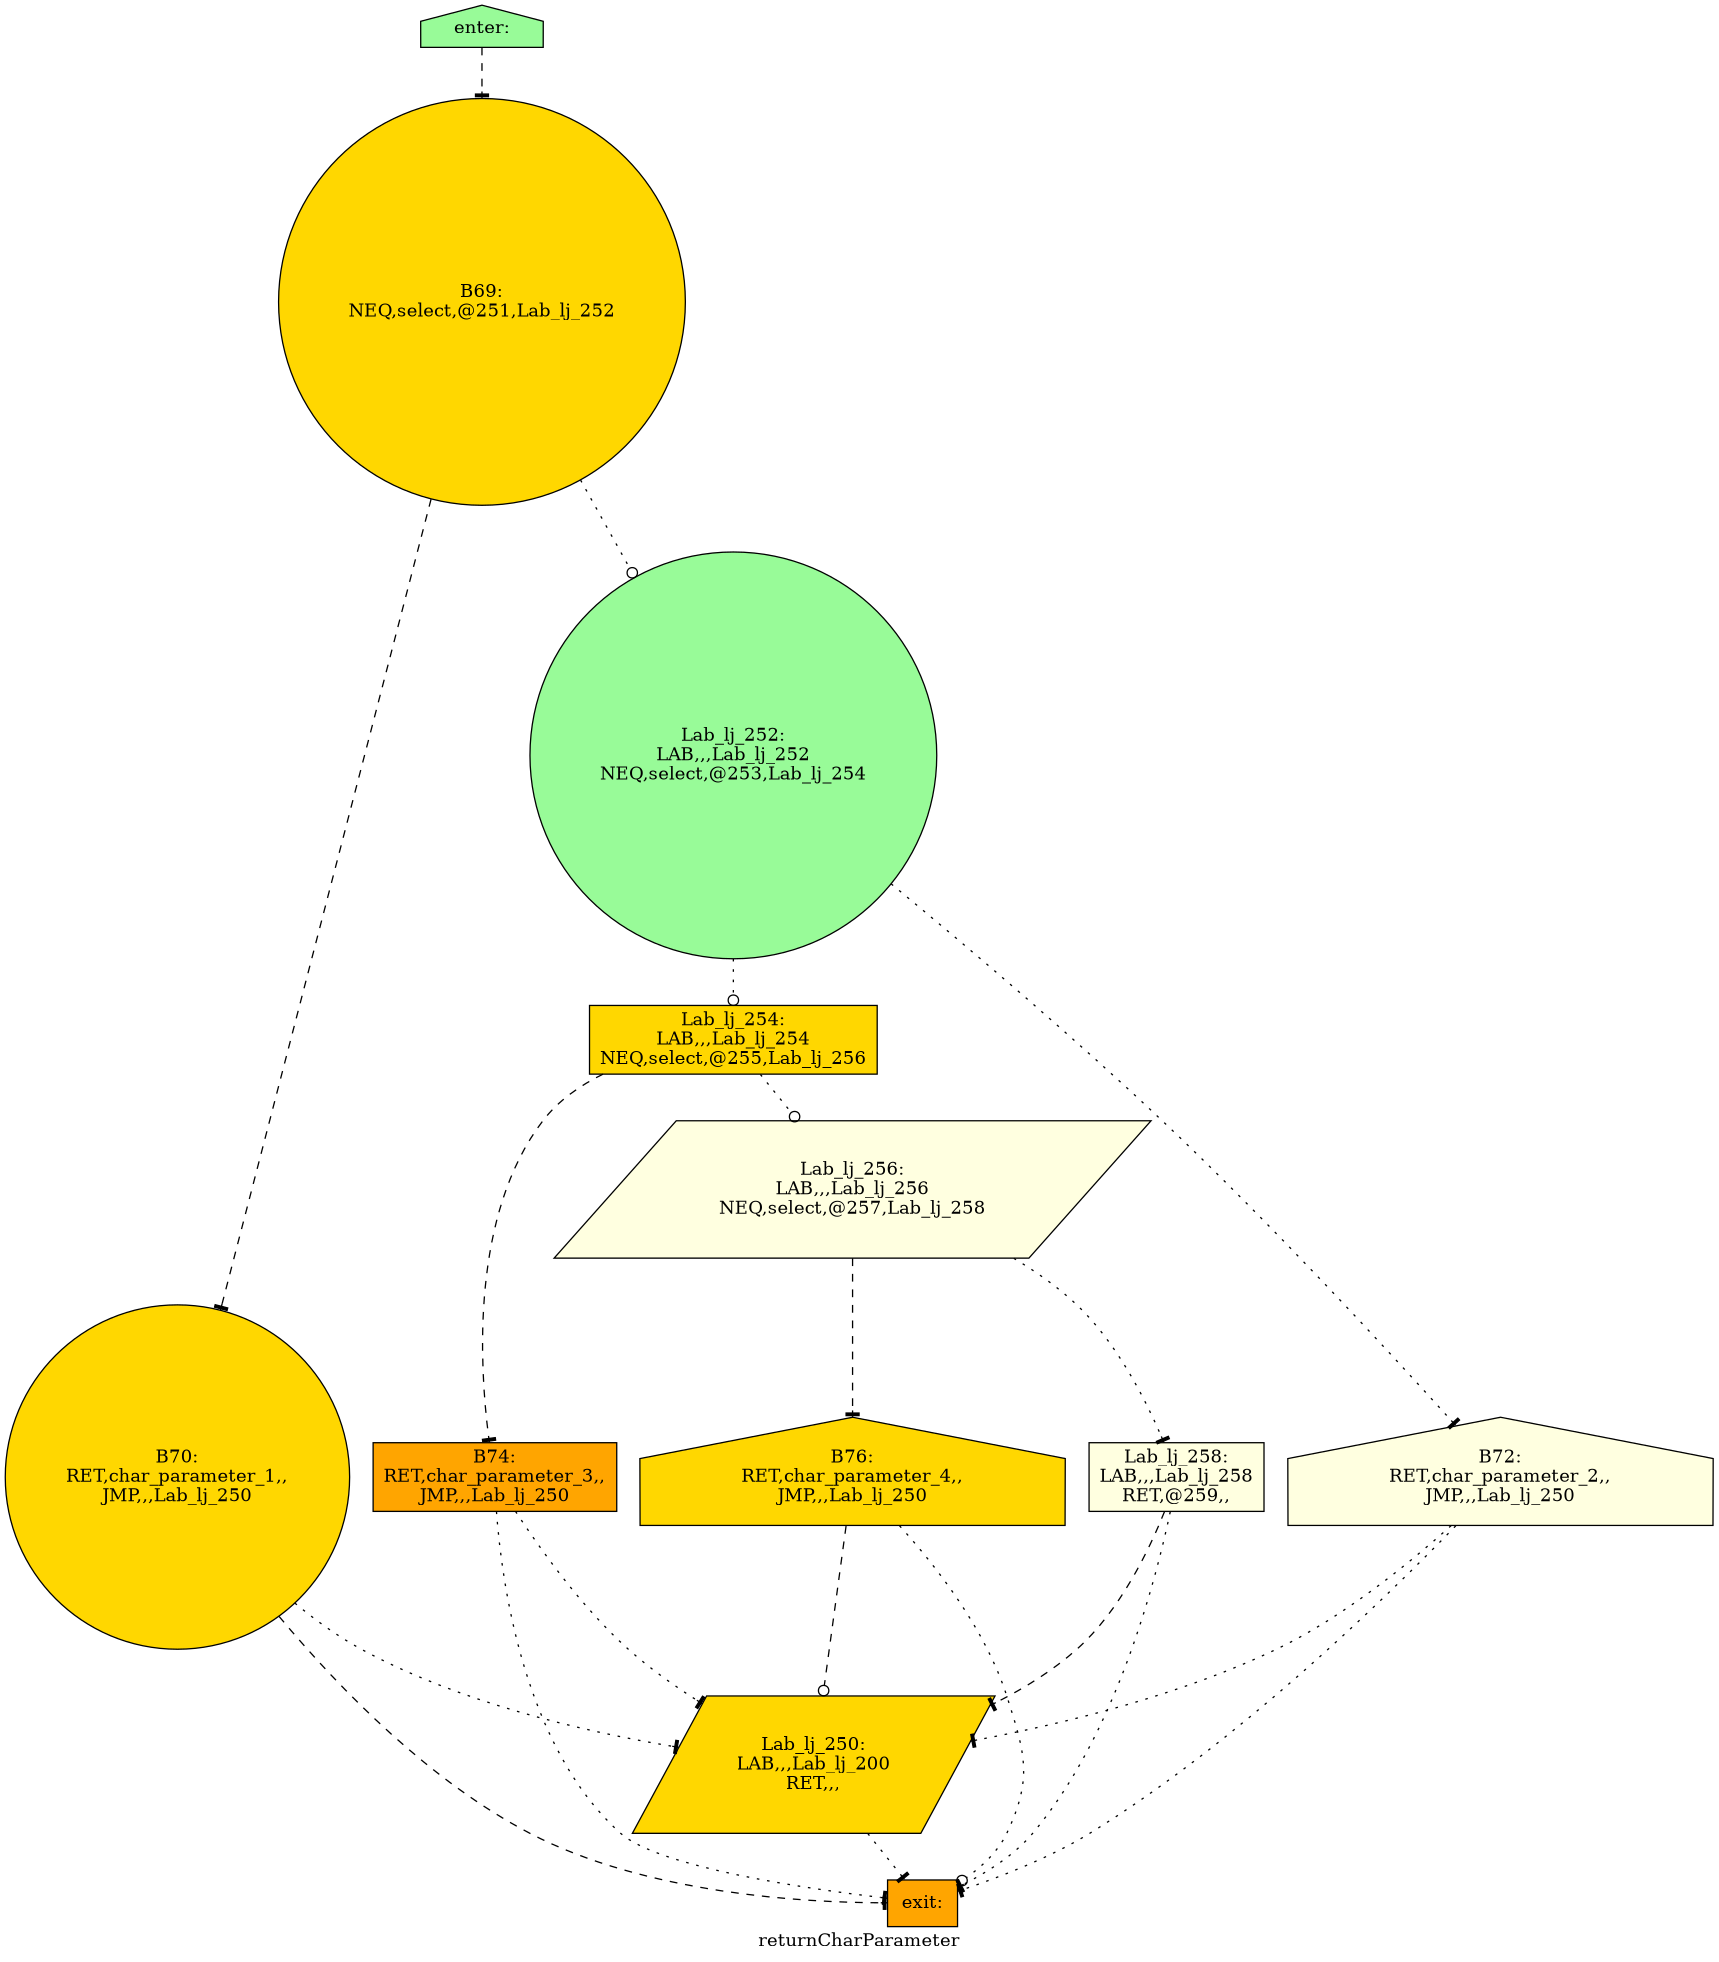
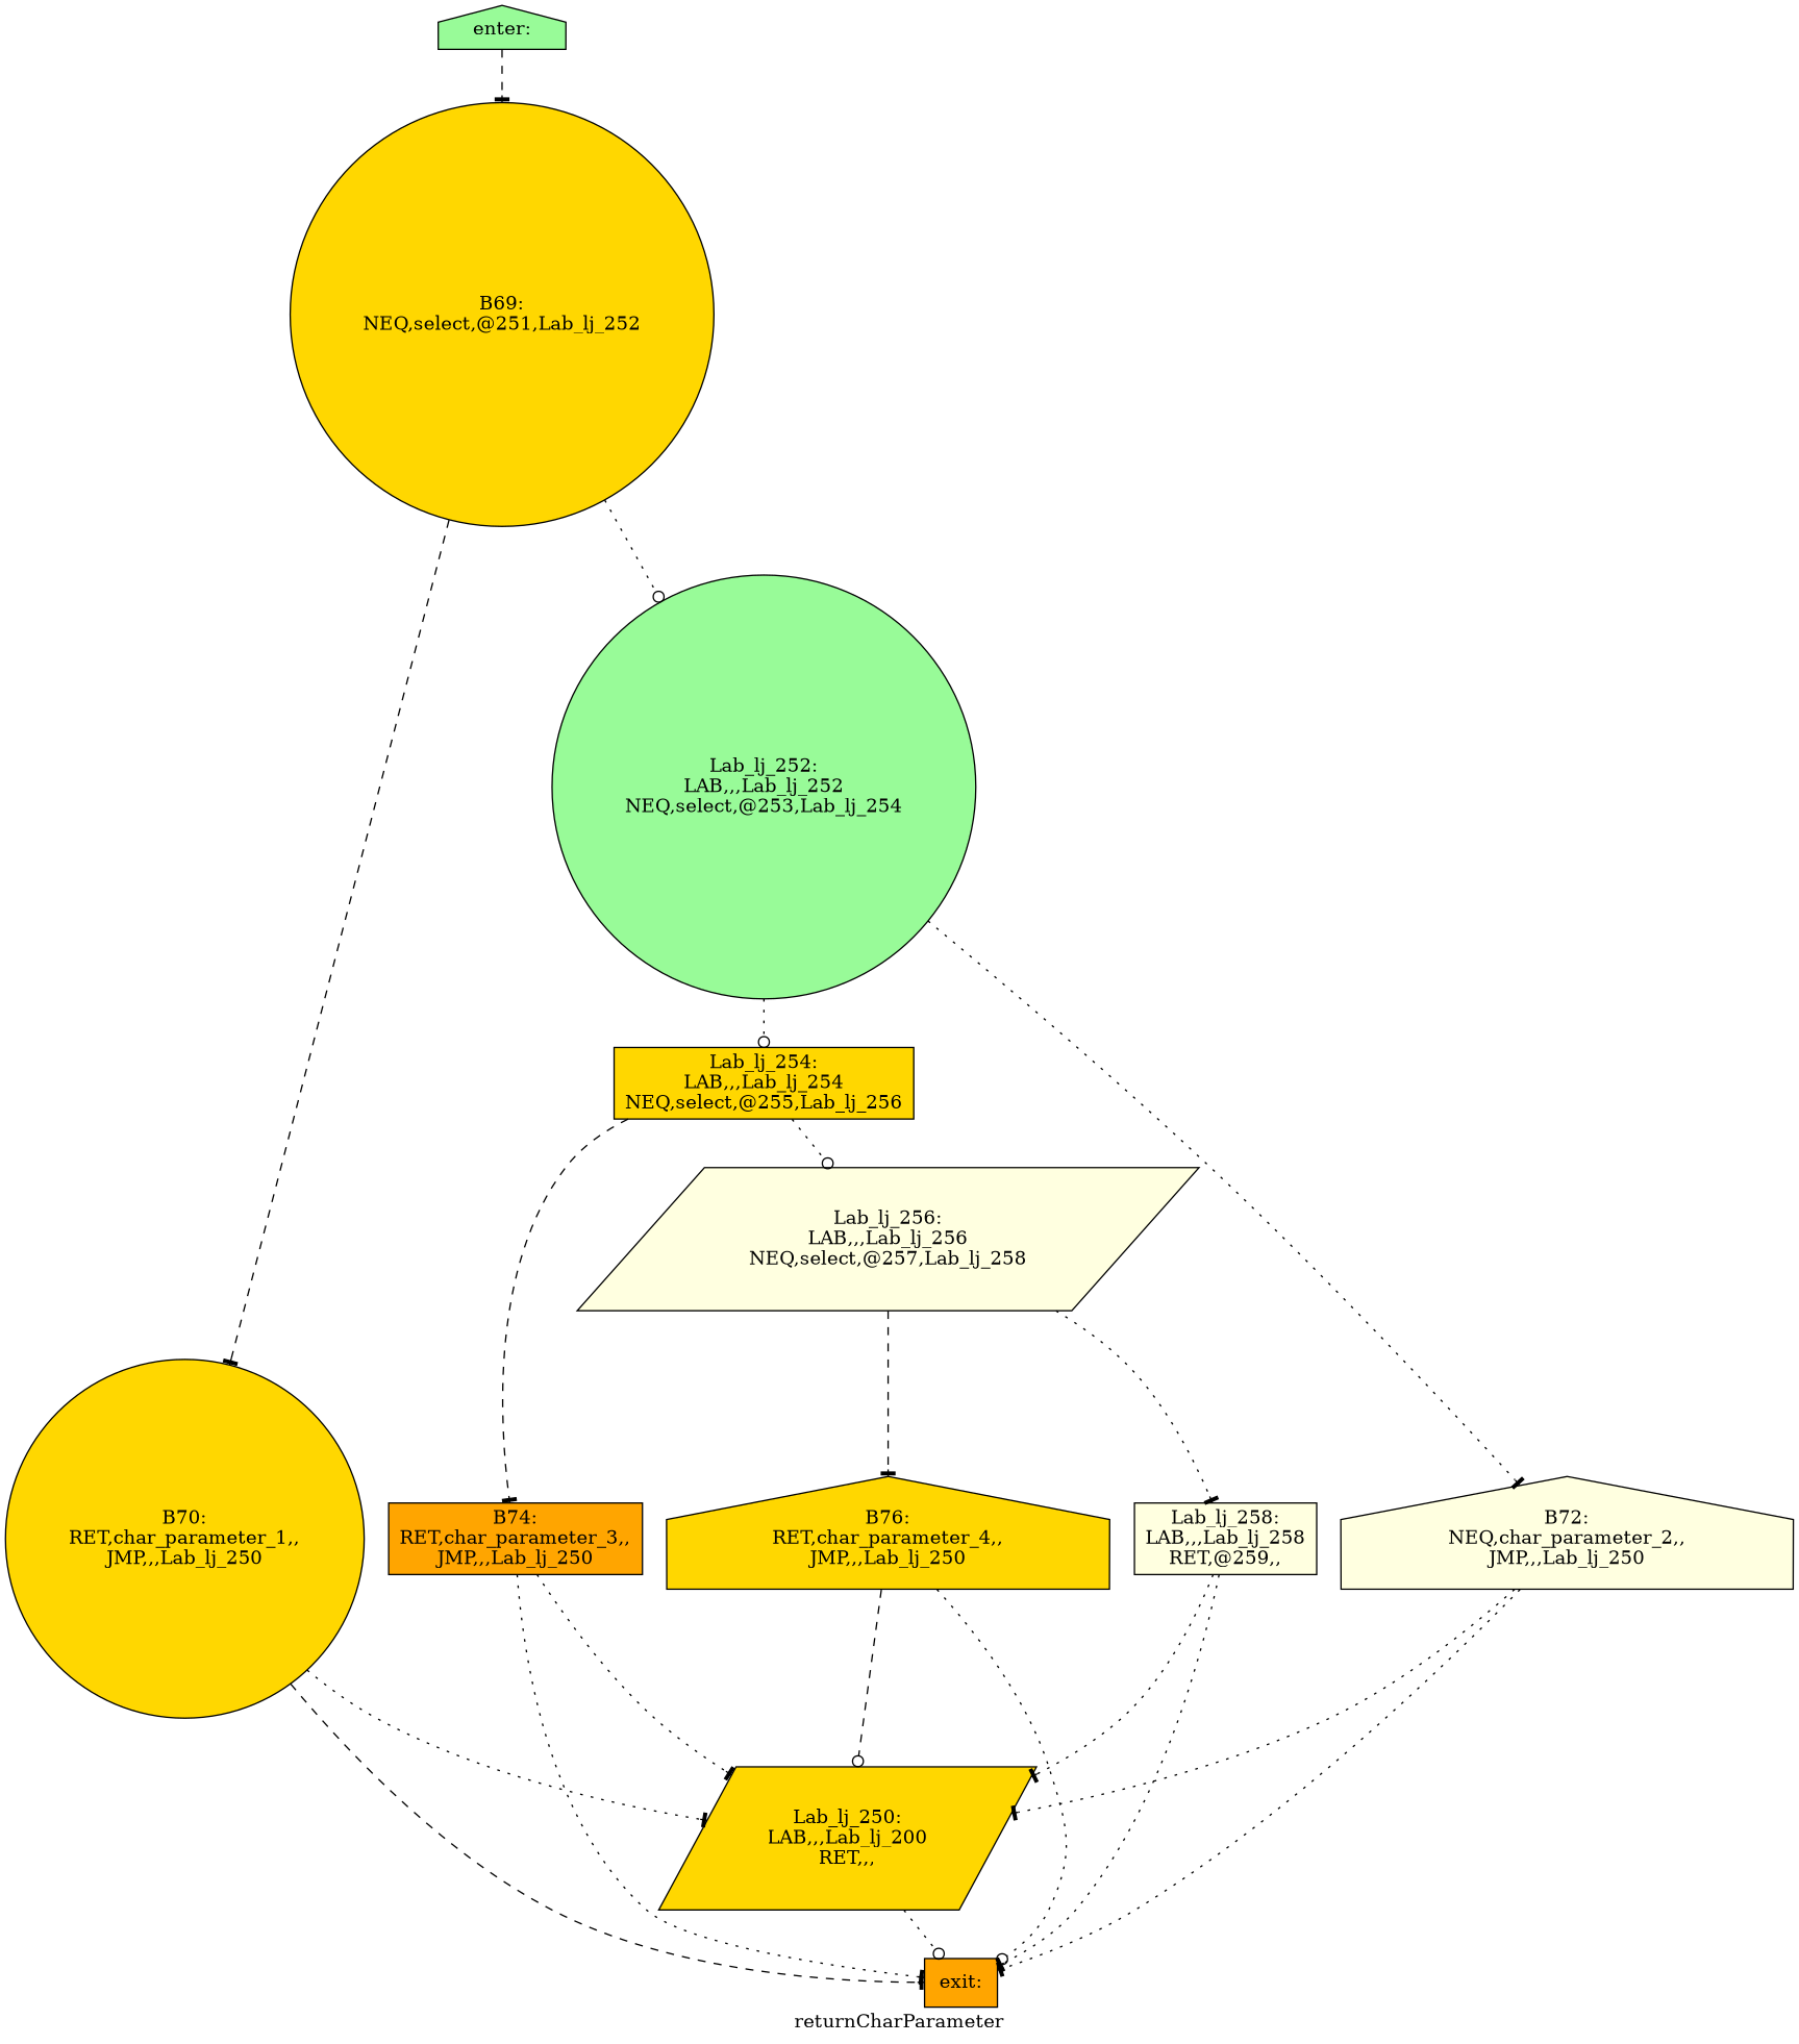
  digraph {
    label=returnCharParameter
    node [fillcolor=gold shape=box style=filled]
    edge [arrowhead=tee style=dotted]
    n1 [label="B69:\nNEQ,select,@251,Lab_lj_252\n" shape=circle]
    n2 [label="B70:\nRET,char_parameter_1,,\nJMP,,,Lab_lj_250\n" shape=circle]
    n3 [fillcolor=palegreen label="Lab_lj_252:\nLAB,,,Lab_lj_252\nNEQ,select,@253,Lab_lj_254\n" shape=circle]
    n4 [label="Lab_lj_250:\nLAB,,,Lab_lj_200\nRET,,,\n" shape=parallelogram]
    n5 [fillcolor=orange label="exit:\n"]
-   n6 [fillcolor=lightyellow label="B72:\nRET,char_parameter_2,,\nJMP,,,Lab_lj_250\n" shape=house]
+   n6 [fillcolor=lightyellow label="B72:\nNEQ,char_parameter_2,,\nJMP,,,Lab_lj_250\n" shape=house]
    n7 [label="Lab_lj_254:\nLAB,,,Lab_lj_254\nNEQ,select,@255,Lab_lj_256\n"]
    n8 [fillcolor=orange label="B74:\nRET,char_parameter_3,,\nJMP,,,Lab_lj_250\n"]
    n9 [label="B76:\nRET,char_parameter_4,,\nJMP,,,Lab_lj_250\n" shape=house]
    n10 [fillcolor=lightyellow label="Lab_lj_256:\nLAB,,,Lab_lj_256\nNEQ,select,@257,Lab_lj_258\n" shape=parallelogram]
    n11 [fillcolor=lightyellow label="Lab_lj_258:\nLAB,,,Lab_lj_258\nRET,@259,,\n"]
    n12 [fillcolor=palegreen label="enter:\n" shape=house]
    n1 -> n2 [style=dashed]
    n1 -> n3 [arrowhead=odot]
    n2 -> n4
    n2 -> n5 [style=dashed]
    n3 -> n6
    n3 -> n7 [arrowhead=odot]
-   n4 -> n5
+   n4 -> n5 [arrowhead=odot]
    n6 -> n4
    n6 -> n5
    n7 -> n8 [style=dashed]
    n7 -> n10 [arrowhead=odot]
    n8 -> n4
    n8 -> n5
    n9 -> n4 [arrowhead=odot style=dashed]
    n9 -> n5 [arrowhead=odot]
    n10 -> n9 [style=dashed]
    n10 -> n11
-   n11 -> n4 [style=dashed]
+   n11 -> n4
    n11 -> n5
    n12 -> n1 [style=dashed]
  }
